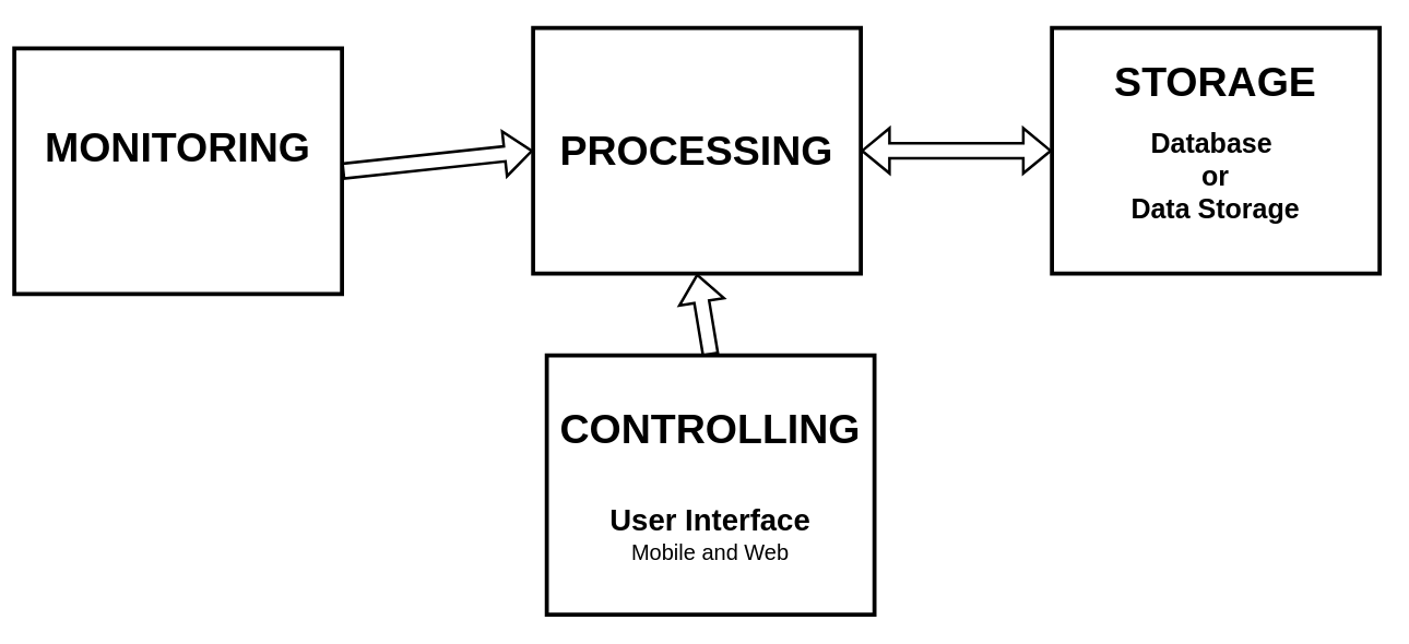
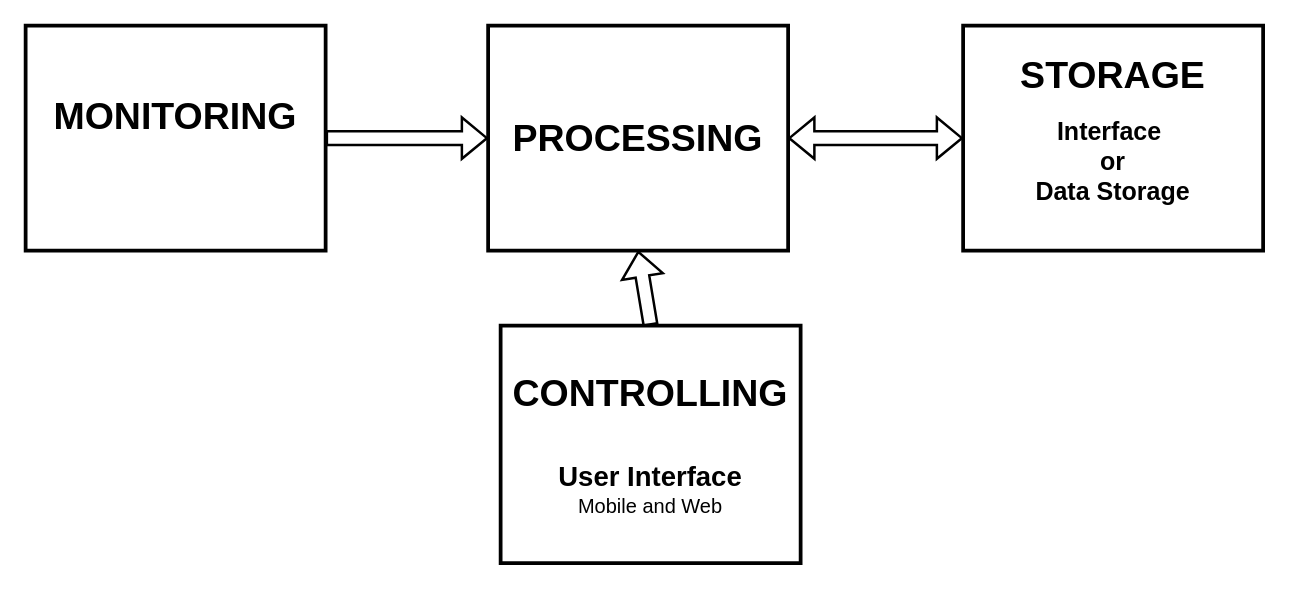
  <mxCell id="0" />
  <mxCell id="1" parent="0" />
- <mxCell id="2" value="&lt;div style=&quot;font-size: 30px;&quot;&gt;&lt;b&gt;&lt;font style=&quot;font-size: 30px;&quot;&gt;MONITORING&lt;/font&gt;&lt;/b&gt;&lt;/div&gt;&lt;div style=&quot;font-size: 30px;&quot;&gt;&lt;b style=&quot;font-size: 20px;&quot;&gt;&lt;font style=&quot;font-size: 20px;&quot;&gt;&lt;br&gt;&lt;/font&gt;&lt;/b&gt;&lt;/div&gt;" style="rounded=0;whiteSpace=wrap;html=1;strokeWidth=3;" vertex="1" parent="1"><mxGeometry x="10" y="35" width="240" height="180" as="geometry" /></mxCell>
- <mxCell id="3" value="&lt;div style=&quot;font-size: 30px;&quot;&gt;&lt;b&gt;STORAGE&lt;/b&gt;&lt;/div&gt;&lt;div&gt;&lt;br&gt;&lt;/div&gt;&lt;div&gt;&lt;font size=&quot;1&quot;&gt;&lt;b style=&quot;font-size: 20px;&quot;&gt;Database&amp;nbsp; &lt;br&gt;&lt;/b&gt;&lt;/font&gt;&lt;/div&gt;&lt;div&gt;&lt;font size=&quot;1&quot;&gt;&lt;b style=&quot;font-size: 20px;&quot;&gt;or &lt;br&gt;&lt;/b&gt;&lt;/font&gt;&lt;/div&gt;&lt;div&gt;&lt;font size=&quot;1&quot;&gt;&lt;b style=&quot;font-size: 20px;&quot;&gt;Data Storage&lt;br&gt;&lt;/b&gt;&lt;/font&gt;&lt;/div&gt;&lt;div&gt;&lt;br&gt;&lt;/div&gt;" style="rounded=0;whiteSpace=wrap;html=1;strokeWidth=3;" vertex="1" parent="1"><mxGeometry x="770" y="20" width="240" height="180" as="geometry" /></mxCell>
+ <mxCell id="2" value="&lt;div style=&quot;font-size: 30px;&quot;&gt;&lt;b&gt;&lt;font style=&quot;font-size: 30px;&quot;&gt;MONITORING&lt;/font&gt;&lt;/b&gt;&lt;/div&gt;&lt;div style=&quot;font-size: 30px;&quot;&gt;&lt;b style=&quot;font-size: 20px;&quot;&gt;&lt;font style=&quot;font-size: 20px;&quot;&gt;&lt;br&gt;&lt;/font&gt;&lt;/b&gt;&lt;/div&gt;" style="rounded=0;whiteSpace=wrap;html=1;strokeWidth=3;" vertex="1" parent="1"><mxGeometry x="20" y="20" width="240" height="180" as="geometry" /></mxCell>
+ <mxCell id="3" value="&lt;div style=&quot;font-size: 30px;&quot;&gt;&lt;b&gt;STORAGE&lt;/b&gt;&lt;/div&gt;&lt;div&gt;&lt;br&gt;&lt;/div&gt;&lt;div&gt;&lt;font size=&quot;1&quot;&gt;&lt;b style=&quot;font-size: 20px;&quot;&gt;Interface&amp;nbsp; &lt;br&gt;&lt;/b&gt;&lt;/font&gt;&lt;/div&gt;&lt;div&gt;&lt;font size=&quot;1&quot;&gt;&lt;b style=&quot;font-size: 20px;&quot;&gt;or &lt;br&gt;&lt;/b&gt;&lt;/font&gt;&lt;/div&gt;&lt;div&gt;&lt;font size=&quot;1&quot;&gt;&lt;b style=&quot;font-size: 20px;&quot;&gt;Data Storage&lt;br&gt;&lt;/b&gt;&lt;/font&gt;&lt;/div&gt;&lt;div&gt;&lt;br&gt;&lt;/div&gt;" style="rounded=0;whiteSpace=wrap;html=1;strokeWidth=3;" vertex="1" parent="1"><mxGeometry x="770" y="20" width="240" height="180" as="geometry" /></mxCell>
  <mxCell id="4" value="&lt;font size=&quot;1&quot;&gt;&lt;b&gt;&lt;font style=&quot;font-size: 30px;&quot;&gt;PROCESSING&lt;/font&gt;&lt;/b&gt;&lt;/font&gt;" style="rounded=0;whiteSpace=wrap;html=1;strokeWidth=3;" vertex="1" parent="1"><mxGeometry x="390" y="20" width="240" height="180" as="geometry" /></mxCell>
  <mxCell id="5" value="&lt;div style=&quot;font-size: 30px;&quot;&gt;&lt;b&gt;CONTROLLING&lt;/b&gt;&lt;/div&gt;&lt;div style=&quot;font-size: 30px;&quot;&gt;&lt;b&gt;&lt;br&gt;&lt;/b&gt;&lt;/div&gt;&lt;div style=&quot;font-size: 16px;&quot;&gt;&lt;font size=&quot;1&quot;&gt;&lt;b style=&quot;font-size: 22px;&quot;&gt;User Interface&lt;/b&gt;&lt;/font&gt;&lt;br&gt;&lt;/div&gt;&lt;div style=&quot;font-size: 16px;&quot;&gt;Mobile and Web&lt;br&gt;&lt;/div&gt;" style="rounded=0;whiteSpace=wrap;html=1;strokeWidth=3;" vertex="1" parent="1"><mxGeometry x="400" y="260" width="240" height="190" as="geometry" /></mxCell>
  <mxCell id="6" value="" style="shape=flexArrow;endArrow=classic;html=1;rounded=0;strokeWidth=2;curved=1;exitX=1;exitY=0.5;exitDx=0;exitDy=0;entryX=0;entryY=0.5;entryDx=0;entryDy=0;" edge="1" parent="1" source="2" target="4"><mxGeometry width="50" height="50" relative="1" as="geometry"><mxPoint x="400" y="150" as="sourcePoint" /><mxPoint x="450" y="100" as="targetPoint" /></mxGeometry></mxCell>
  <mxCell id="7" value="" style="shape=flexArrow;endArrow=classic;startArrow=classic;html=1;rounded=0;strokeWidth=2;curved=1;exitX=1;exitY=0.5;exitDx=0;exitDy=0;entryX=0;entryY=0.5;entryDx=0;entryDy=0;" edge="1" parent="1" source="4" target="3"><mxGeometry width="100" height="100" relative="1" as="geometry"><mxPoint x="660" y="200" as="sourcePoint" /><mxPoint x="760" y="100" as="targetPoint" /></mxGeometry></mxCell>
  <mxCell id="8" value="" style="shape=flexArrow;endArrow=classic;html=1;rounded=0;strokeWidth=2;curved=1;entryX=0.5;entryY=1;entryDx=0;entryDy=0;exitX=0.5;exitY=0;exitDx=0;exitDy=0;" edge="1" parent="1" source="5" target="4"><mxGeometry width="50" height="50" relative="1" as="geometry"><mxPoint x="200" y="310" as="sourcePoint" /><mxPoint x="250" y="260" as="targetPoint" /></mxGeometry></mxCell>
